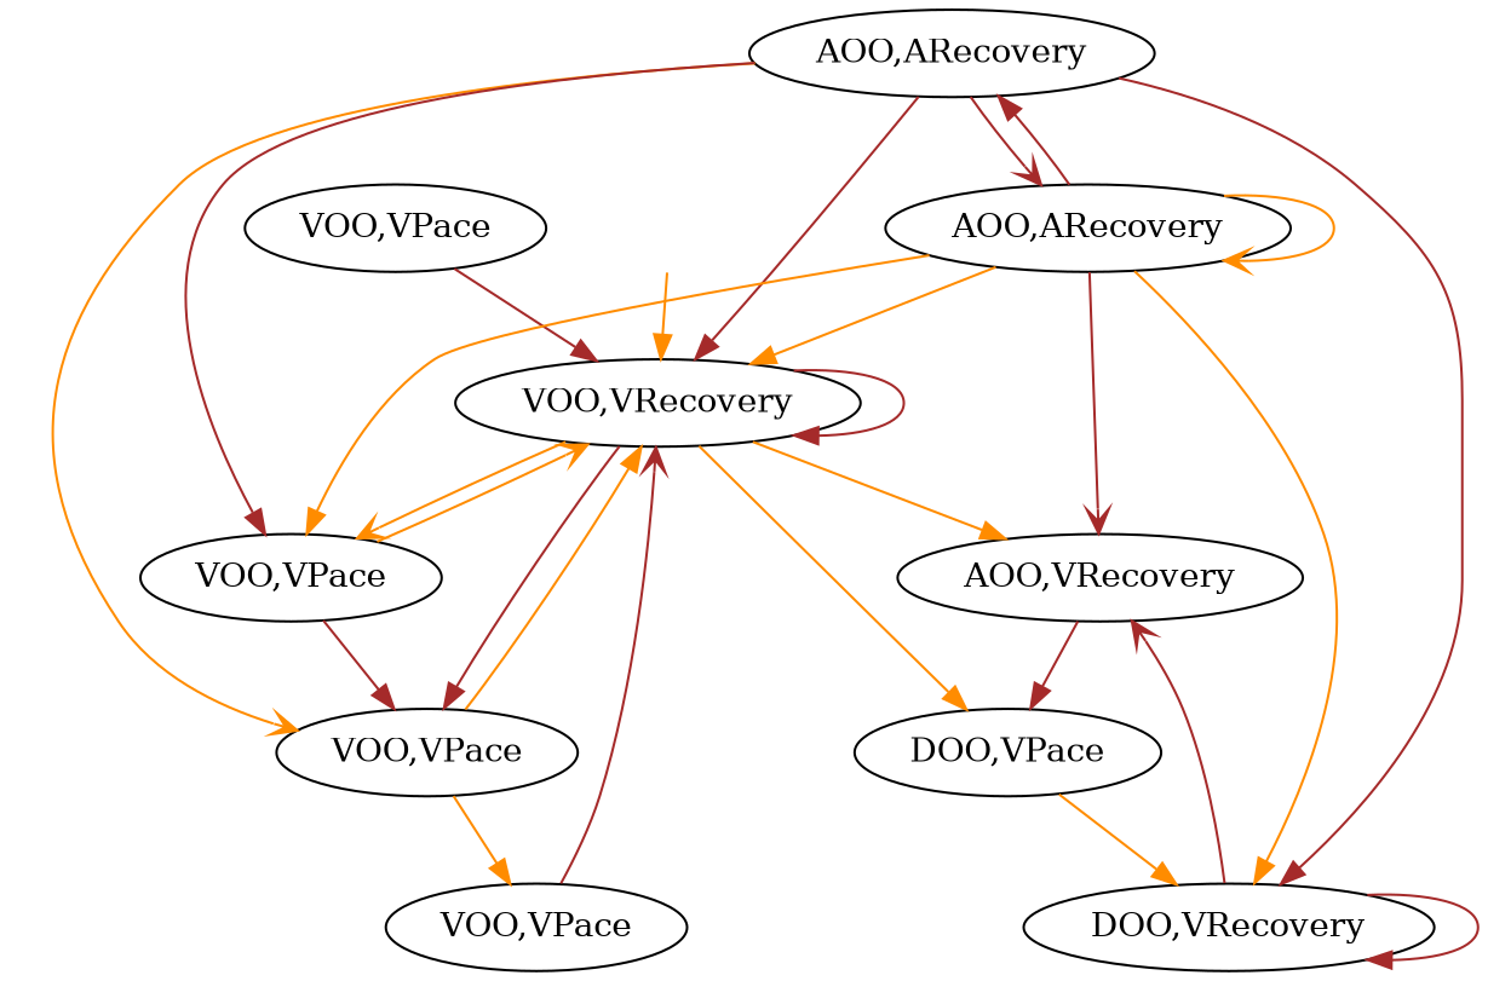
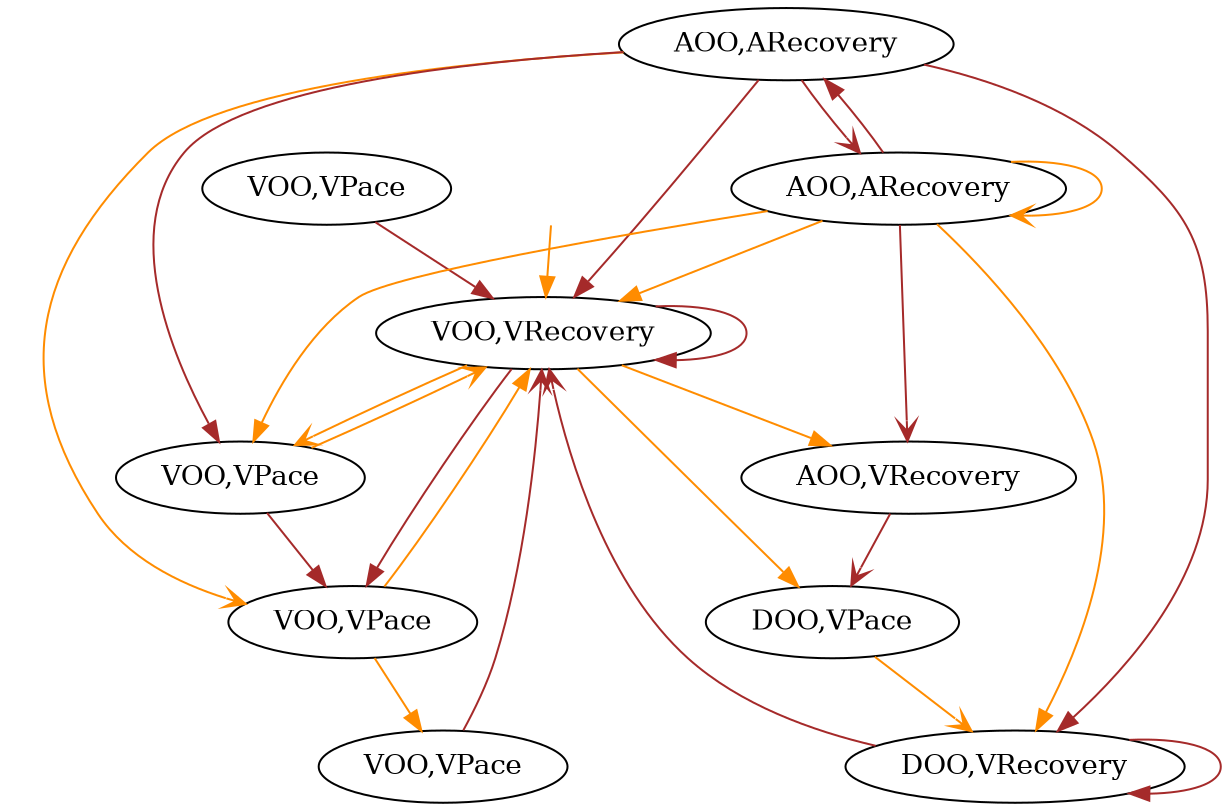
  digraph {
    edge [arrowhead=normal color=brown]
    n1 [label="VOO,VPace"]
    n2 [label="VOO,VRecovery"]
    n3 [label="AOO,VRecovery"]
    n4 [label="DOO,VPace"]
    n5 [label="VOO,VPace"]
    n6 [label="VOO,VPace"]
    n7 [label="VOO,VPace"]
    n8 [label="DOO,VRecovery"]
    n9 [label="AOO,ARecovery"]
    n10 [label="AOO,ARecovery"]
    start [style=invisible]
    n1 -> n2
    n2 -> n2
    n2 -> n3 [color=darkorange]
    n2 -> n4 [color=darkorange]
    n2 -> n5
    n2 -> n6 [arrowhead=vee color=darkorange]
-   n3 -> n4
-   n4 -> n8 [color=darkorange]
+   n3 -> n4 [arrowhead=vee]
+   n4 -> n8 [arrowhead=vee color=darkorange]
    n5 -> n2 [color=darkorange]
    n5 -> n7 [color=darkorange]
    n6 -> n2 [arrowhead=vee color=darkorange]
    n6 -> n5
    n7 -> n2 [arrowhead=vee]
-   n8 -> n3 [arrowhead=vee]
+   n8 -> n2 [arrowhead=vee]
    n8 -> n8
    n9 -> n2
    n9 -> n5 [arrowhead=vee color=darkorange]
    n9 -> n6
    n9 -> n8
    n9 -> n10 [arrowhead=vee]
    n10 -> n2 [color=darkorange]
    n10 -> n3 [arrowhead=vee]
    n10 -> n6 [color=darkorange]
    n10 -> n8 [color=darkorange]
    n10 -> n9
    n10 -> n10 [arrowhead=vee color=darkorange]
    start -> n2 [color=darkorange]
  }
